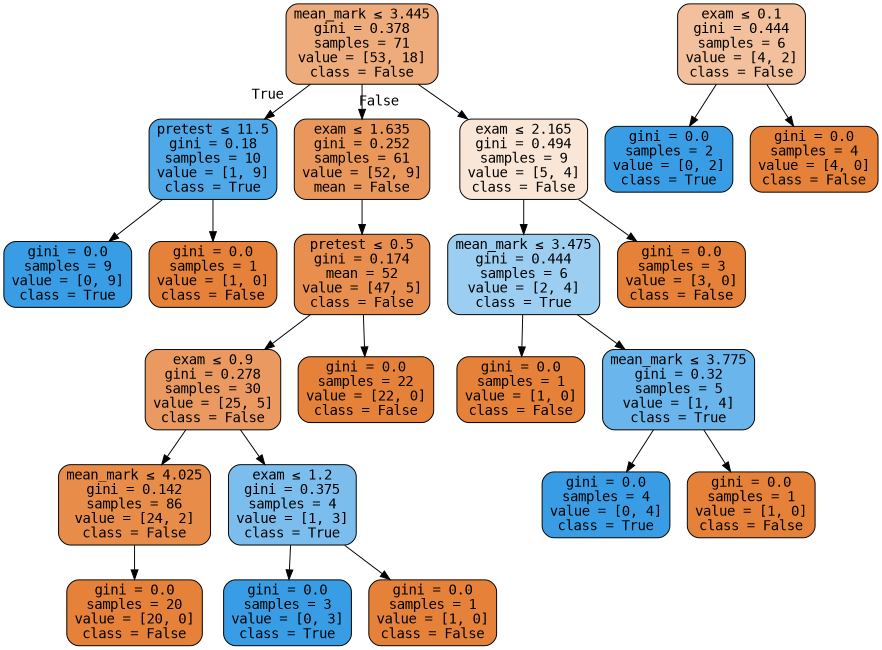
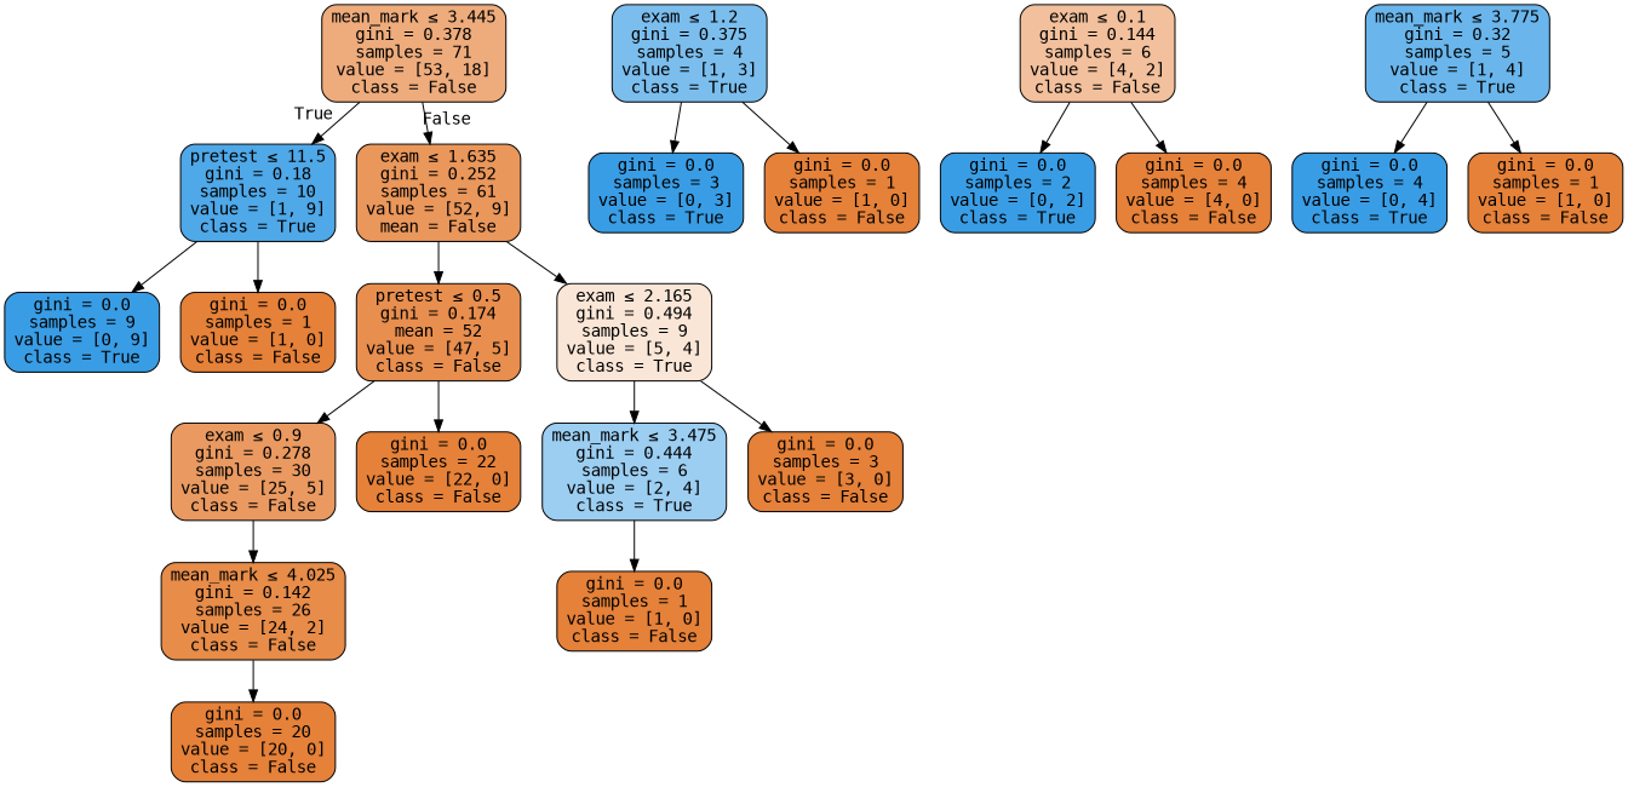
  digraph {
    fontname="DejaVu Sans Mono"
    node [color=black fillcolor="#e58139" fontname="DejaVu Sans Mono" shape=box style="filled, rounded"]
    edge [fontname="DejaVu Sans Mono"]
    n1 [fillcolor="#eeac7c" label=<mean_mark &le; 3.445<br/>gini = 0.378<br/>samples = 71<br/>value = [53, 18]<br/>class = False>]
    n2 [fillcolor="#4fa8e8" label=<pretest &le; 11.5<br/>gini = 0.18<br/>samples = 10<br/>value = [1, 9]<br/>class = True>]
    n3 [fillcolor="#ea975b" label=<exam &le; 1.635<br/>gini = 0.252<br/>samples = 61<br/>value = [52, 9]<br/>mean = False>]
    n4 [fillcolor="#399de5" label=<gini = 0.0<br/>samples = 9<br/>value = [0, 9]<br/>class = True>]
    n5 [label=<gini = 0.0<br/>samples = 1<br/>value = [1, 0]<br/>class = False>]
    n6 [fillcolor="#e88e4e" label=<pretest &le; 0.5<br/>gini = 0.174<br/>mean = 52<br/>value = [47, 5]<br/>class = False>]
-   n7 [fillcolor="#fae6d7" label=<exam &le; 2.165<br/>gini = 0.494<br/>samples = 9<br/>value = [5, 4]<br/>class = False>]
+   n7 [fillcolor="#fae6d7" label=<exam &le; 2.165<br/>gini = 0.494<br/>samples = 9<br/>value = [5, 4]<br/>class = True>]
    n8 [fillcolor="#ea9a61" label=<exam &le; 0.9<br/>gini = 0.278<br/>samples = 30<br/>value = [25, 5]<br/>class = False>]
    n9 [label=<gini = 0.0<br/>samples = 22<br/>value = [22, 0]<br/>class = False>]
    n10 [fillcolor="#9ccef2" label=<mean_mark &le; 3.475<br/>gini = 0.444<br/>samples = 6<br/>value = [2, 4]<br/>class = True>]
    n11 [label=<gini = 0.0<br/>samples = 3<br/>value = [3, 0]<br/>class = False>]
-   n12 [fillcolor="#e78c49" label=<mean_mark &le; 4.025<br/>gini = 0.142<br/>samples = 86<br/>value = [24, 2]<br/>class = False>]
+   n12 [fillcolor="#e78c49" label=<mean_mark &le; 4.025<br/>gini = 0.142<br/>samples = 26<br/>value = [24, 2]<br/>class = False>]
    n13 [fillcolor="#7bbeee" label=<exam &le; 1.2<br/>gini = 0.375<br/>samples = 4<br/>value = [1, 3]<br/>class = True>]
    n14 [label=<gini = 0.0<br/>samples = 20<br/>value = [20, 0]<br/>class = False>]
    n15 [fillcolor="#399de5" label=<gini = 0.0<br/>samples = 3<br/>value = [0, 3]<br/>class = True>]
    n16 [label=<gini = 0.0<br/>samples = 1<br/>value = [1, 0]<br/>class = False>]
-   n17 [fillcolor="#f2c09c" label=<exam &le; 0.1<br/>gini = 0.444<br/>samples = 6<br/>value = [4, 2]<br/>class = False>]
+   n17 [fillcolor="#f2c09c" label=<exam &le; 0.1<br/>gini = 0.144<br/>samples = 6<br/>value = [4, 2]<br/>class = False>]
    n18 [fillcolor="#399de5" label=<gini = 0.0<br/>samples = 2<br/>value = [0, 2]<br/>class = True>]
    n19 [label=<gini = 0.0<br/>samples = 4<br/>value = [4, 0]<br/>class = False>]
    n20 [label=<gini = 0.0<br/>samples = 1<br/>value = [1, 0]<br/>class = False>]
    n21 [fillcolor="#6ab6ec" label=<mean_mark &le; 3.775<br/>gini = 0.32<br/>samples = 5<br/>value = [1, 4]<br/>class = True>]
    n22 [fillcolor="#399de5" label=<gini = 0.0<br/>samples = 4<br/>value = [0, 4]<br/>class = True>]
    n23 [label=<gini = 0.0<br/>samples = 1<br/>value = [1, 0]<br/>class = False>]
    n1 -> n2 [headlabel=True labelangle=45 labeldistance=2.5]
    n1 -> n3 [headlabel=False labelangle=-45 labeldistance=2.5]
    n2 -> n4
    n2 -> n5
    n3 -> n6
-   n1 -> n7
+   n3 -> n7
    n6 -> n8
    n6 -> n9
    n7 -> n10
    n7 -> n11
    n8 -> n12
-   n8 -> n13
    n10 -> n20
-   n10 -> n21
    n12 -> n14
    n13 -> n15
    n13 -> n16
    n17 -> n18
    n17 -> n19
    n21 -> n22
    n21 -> n23
  }
